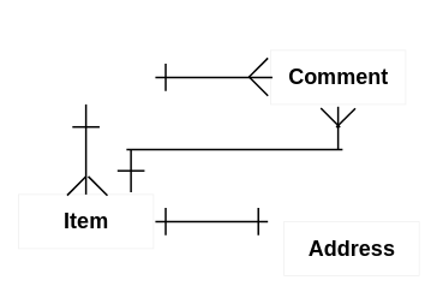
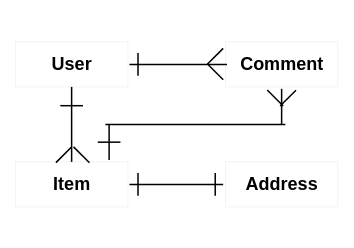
  <mxCell id="0" />
  <mxCell id="1" parent="0" />
+ <mxCell id="2" value="User" style="text;fillColor=none;html=1;fontSize=24;fontStyle=1;verticalAlign=middle;align=center;strokeColor=#f0f0f0;" vertex="1" parent="1"><mxGeometry x="20" y="55" width="150" height="60" as="geometry" /></mxCell>
  <mxCell id="3" value="Item" style="text;fillColor=none;html=1;fontSize=24;fontStyle=1;verticalAlign=middle;align=center;strokeColor=#f0f0f0;" vertex="1" parent="1"><mxGeometry x="20" y="215" width="150" height="60" as="geometry" /></mxCell>
  <mxCell id="4" value="Comment" style="text;fillColor=none;html=1;fontSize=24;fontStyle=1;verticalAlign=middle;align=center;strokeColor=#f0f0f0;" vertex="1" parent="1"><mxGeometry x="300" y="55" width="150" height="60" as="geometry" /></mxCell>
- <mxCell id="5" value="Address" style="text;fillColor=none;html=1;fontSize=24;fontStyle=1;verticalAlign=middle;align=center;strokeColor=#f0f0f0;" vertex="1" parent="1"><mxGeometry x="315" y="245" width="150" height="60" as="geometry" /></mxCell>
+ <mxCell id="5" value="Address" style="text;fillColor=none;html=1;fontSize=24;fontStyle=1;verticalAlign=middle;align=center;strokeColor=#f0f0f0;" vertex="1" parent="1"><mxGeometry x="300" y="215" width="150" height="60" as="geometry" /></mxCell>
  <mxCell id="6" value="" style="line;strokeWidth=2;direction=south;html=1;" vertex="1" parent="1"><mxGeometry x="90" y="115" width="10" height="100" as="geometry" /></mxCell>
  <mxCell id="7" value="" style="line;strokeWidth=2;direction=south;html=1;rotation=45;" vertex="1" parent="1"><mxGeometry x="71.1" y="190.58" width="27.07" height="29.82" as="geometry" /></mxCell>
  <mxCell id="8" value="" style="line;strokeWidth=2;direction=south;html=1;rotation=-225;" vertex="1" parent="1"><mxGeometry x="98.17" y="190.58" width="20" height="30" as="geometry" /></mxCell>
  <mxCell id="9" value="" style="line;strokeWidth=2;direction=south;html=1;rotation=90;" vertex="1" parent="1"><mxGeometry x="81.47" y="125" width="27.07" height="30.18" as="geometry" /></mxCell>
  <mxCell id="10" value="" style="line;strokeWidth=2;direction=south;html=1;rotation=-90;" vertex="1" parent="1"><mxGeometry x="232.07" y="20" width="10" height="130" as="geometry" /></mxCell>
  <mxCell id="11" value="" style="line;strokeWidth=2;direction=south;html=1;rotation=-225;" vertex="1" parent="1"><mxGeometry x="272.93" y="79.82" width="27.07" height="30.18" as="geometry" /></mxCell>
  <mxCell id="12" value="" style="line;strokeWidth=2;direction=south;html=1;rotation=-135;" vertex="1" parent="1"><mxGeometry x="272.93" y="59.27" width="27.07" height="30" as="geometry" /></mxCell>
  <mxCell id="13" value="" style="line;strokeWidth=2;direction=south;html=1;rotation=-180;" vertex="1" parent="1"><mxGeometry x="170" y="69.91" width="27.07" height="30.18" as="geometry" /></mxCell>
  <mxCell id="14" value="" style="line;strokeWidth=2;direction=south;html=1;rotation=90;" vertex="1" parent="1"><mxGeometry x="229.57" y="182.5" width="10" height="125" as="geometry" /></mxCell>
  <mxCell id="15" value="" style="line;strokeWidth=2;direction=south;html=1;rotation=-180;" vertex="1" parent="1"><mxGeometry x="170" y="229.91" width="27.07" height="30.18" as="geometry" /></mxCell>
  <mxCell id="16" value="" style="line;strokeWidth=2;direction=south;html=1;rotation=0;" vertex="1" parent="1"><mxGeometry x="272.93" y="229.91" width="27.07" height="30.18" as="geometry" /></mxCell>
  <mxCell id="17" value="" style="line;strokeWidth=2;html=1;" vertex="1" parent="1"><mxGeometry x="140" y="160.09" width="240" height="10" as="geometry" /></mxCell>
  <mxCell id="18" value="" style="line;strokeWidth=2;direction=south;html=1;" vertex="1" parent="1"><mxGeometry x="370" y="117.55" width="10" height="47.45" as="geometry" /></mxCell>
  <mxCell id="19" value="" style="line;strokeWidth=2;direction=south;html=1;" vertex="1" parent="1"><mxGeometry x="140" y="165" width="10" height="47.45" as="geometry" /></mxCell>
  <mxCell id="20" value="" style="line;strokeWidth=2;direction=south;html=1;rotation=-135;" vertex="1" parent="1"><mxGeometry x="370" y="115" width="27.07" height="30" as="geometry" /></mxCell>
  <mxCell id="21" value="" style="line;strokeWidth=2;direction=south;html=1;rotation=-225;" vertex="1" parent="1"><mxGeometry x="352.93" y="114.82" width="27.07" height="30.18" as="geometry" /></mxCell>
  <mxCell id="22" value="" style="line;strokeWidth=2;direction=south;html=1;rotation=90;" vertex="1" parent="1"><mxGeometry x="131.47" y="173.63" width="27.07" height="30.18" as="geometry" /></mxCell>
